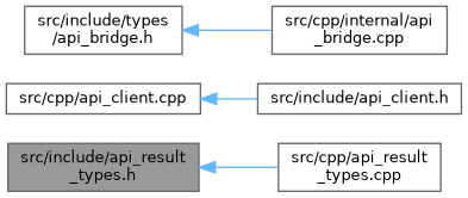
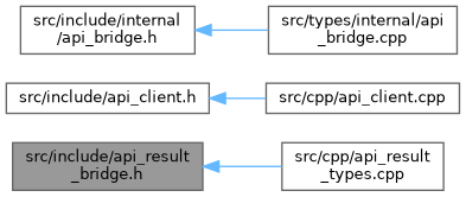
  digraph {
    rankdir=LR
    node [color=grey40 fillcolor=white fontname=Helvetica fontsize=10 shape=box style=filled]
    edge [color=steelblue1 dir=back fontname=Helvetica fontsize=10 labelfontname=Helvetica labelfontsize=10 style=solid]
-   n1 [color=gray40 fillcolor=grey60 fontcolor=black height=0.2 label="src/include/api_result\l_types.h" width=0.4]
+   n1 [color=gray40 fillcolor=grey60 fontcolor=black height=0.2 label="src/include/api_result\l_bridge.h" width=0.4]
    n2 [height=0.2 label="src/cpp/api_result\l_types.cpp" width=0.4]
    n3 [height=0.2 label="src/include/api_client.h" width=0.4]
    n4 [height=0.2 label="src/cpp/api_client.cpp" width=0.4]
-   n5 [height=0.2 label="src/include/types\l/api_bridge.h" width=0.4]
-   n6 [height=0.2 label="src/cpp/internal/api\l_bridge.cpp" width=0.4]
+   n5 [height=0.2 label="src/include/internal\l/api_bridge.h" width=0.4]
+   n6 [height=0.2 label="src/types/internal/api\l_bridge.cpp" width=0.4]
    n1 -> n2
-   n4 -> n3
+   n3 -> n4
    n5 -> n6
  }
